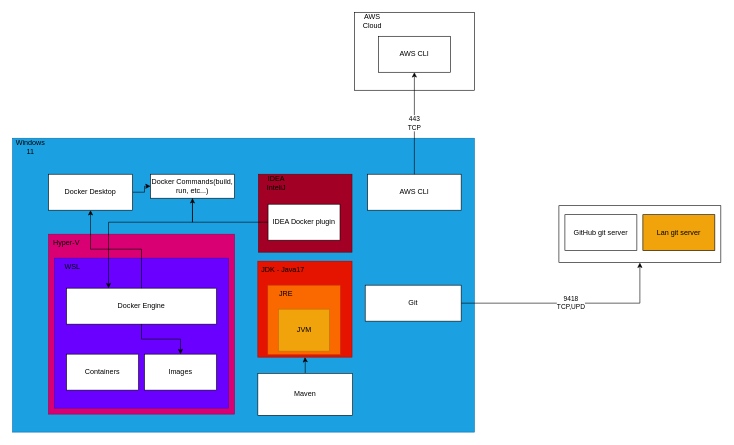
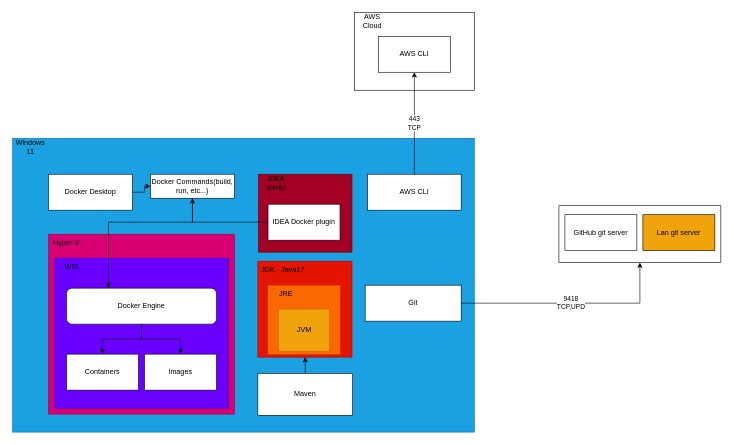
  <mxCell id="0" />
  <mxCell id="1" parent="0" />
  <mxCell id="2" value="" style="rounded=0;whiteSpace=wrap;html=1;fillColor=#1ba1e2;strokeColor=#006EAF;fontColor=#ffffff;movable=1;resizable=1;rotatable=1;deletable=1;editable=1;locked=0;connectable=1;" vertex="1" parent="1"><mxGeometry x="20" y="230" width="770" height="490" as="geometry" /></mxCell>
  <mxCell id="3" value="AWS CLI" style="rounded=0;whiteSpace=wrap;html=1;" vertex="1" parent="1"><mxGeometry x="612" y="290" width="156" height="60" as="geometry" /></mxCell>
  <mxCell id="4" style="edgeStyle=orthogonalEdgeStyle;rounded=0;orthogonalLoop=1;jettySize=auto;html=1;" edge="1" parent="1" source="5" target="11"><mxGeometry relative="1" as="geometry" /></mxCell>
  <mxCell id="5" value="Docker Desktop" style="rounded=0;whiteSpace=wrap;html=1;" vertex="1" parent="1"><mxGeometry x="80" y="290" width="140" height="60" as="geometry" /></mxCell>
  <mxCell id="6" value="9418&lt;br&gt;TCP,UPD" style="edgeStyle=orthogonalEdgeStyle;rounded=0;orthogonalLoop=1;jettySize=auto;html=1;" edge="1" parent="1" source="7" target="43"><mxGeometry relative="1" as="geometry"><mxPoint x="990" y="390" as="targetPoint" /></mxGeometry></mxCell>
  <mxCell id="7" value="Git" style="rounded=0;whiteSpace=wrap;html=1;" vertex="1" parent="1"><mxGeometry x="608" y="475" width="160" height="60" as="geometry" /></mxCell>
  <mxCell id="8" value="" style="edgeStyle=orthogonalEdgeStyle;rounded=0;orthogonalLoop=1;jettySize=auto;html=1;" edge="1" parent="1" source="9" target="37"><mxGeometry relative="1" as="geometry" /></mxCell>
  <mxCell id="9" value="Maven" style="rounded=0;whiteSpace=wrap;html=1;" vertex="1" parent="1"><mxGeometry x="429" y="622" width="158" height="70" as="geometry" /></mxCell>
  <mxCell id="10" value="Windows 11" style="text;html=1;strokeColor=none;fillColor=none;align=center;verticalAlign=middle;whiteSpace=wrap;rounded=0;" vertex="1" parent="1"><mxGeometry x="20" y="230" width="60" height="30" as="geometry" /></mxCell>
  <mxCell id="11" value="Docker Commands(build, run, etc...)" style="rounded=0;whiteSpace=wrap;html=1;" vertex="1" parent="1"><mxGeometry x="250" y="290" width="140" height="40" as="geometry" /></mxCell>
  <mxCell id="12" value="" style="group" vertex="1" connectable="0" parent="1"><mxGeometry x="430" y="290" width="156" height="130" as="geometry" /></mxCell>
  <mxCell id="13" value="" style="group" vertex="1" connectable="0" parent="12"><mxGeometry width="156" height="130" as="geometry" /></mxCell>
  <mxCell id="14" value="" style="rounded=0;whiteSpace=wrap;html=1;fillColor=#a20025;fontColor=#ffffff;strokeColor=#6F0000;" vertex="1" parent="13"><mxGeometry width="156" height="130" as="geometry" /></mxCell>
  <mxCell id="15" value="IDEA InteliJ" style="text;html=1;strokeColor=none;fillColor=none;align=center;verticalAlign=middle;whiteSpace=wrap;rounded=0;" vertex="1" parent="13"><mxGeometry width="60" height="30" as="geometry" /></mxCell>
  <mxCell id="16" value="IDEA Docker plugin" style="rounded=0;whiteSpace=wrap;html=1;" vertex="1" parent="12"><mxGeometry x="16" y="50" width="120" height="60" as="geometry" /></mxCell>
  <mxCell id="17" value="" style="group" vertex="1" connectable="0" parent="1"><mxGeometry x="80" y="390" width="310" height="300" as="geometry" /></mxCell>
  <mxCell id="18" value="" style="rounded=0;whiteSpace=wrap;html=1;fillColor=#d80073;fontColor=#ffffff;strokeColor=#A50040;" vertex="1" parent="17"><mxGeometry width="310" height="300" as="geometry" /></mxCell>
  <mxCell id="19" value="Hyper-V" style="text;html=1;strokeColor=none;fillColor=none;align=center;verticalAlign=middle;whiteSpace=wrap;rounded=0;" vertex="1" parent="17"><mxGeometry width="60" height="30" as="geometry" /></mxCell>
  <mxCell id="20" value="" style="group" vertex="1" connectable="0" parent="17"><mxGeometry x="10" y="40" width="290" height="250" as="geometry" /></mxCell>
  <mxCell id="21" value="" style="rounded=0;whiteSpace=wrap;html=1;fillColor=#6a00ff;fontColor=#ffffff;strokeColor=#3700CC;" vertex="1" parent="20"><mxGeometry width="290" height="250" as="geometry" /></mxCell>
- <mxCell id="22" value="Docker Engine" style="rounded=0;whiteSpace=wrap;html=1;" vertex="1" parent="20"><mxGeometry x="20" y="50" width="250" height="60" as="geometry" /></mxCell>
+ <mxCell id="22" value="Docker Engine" style="whiteSpace=wrap;html=1;rounded=1;" vertex="1" parent="20"><mxGeometry x="20" y="50" width="250" height="60" as="geometry" /></mxCell>
  <mxCell id="23" value="WSL" style="text;html=1;strokeColor=none;fillColor=none;align=center;verticalAlign=middle;whiteSpace=wrap;rounded=0;" vertex="1" parent="20"><mxGeometry width="60" height="30" as="geometry" /></mxCell>
  <mxCell id="24" value="Containers" style="rounded=0;whiteSpace=wrap;html=1;" vertex="1" parent="20"><mxGeometry x="20" y="160" width="120" height="60" as="geometry" /></mxCell>
- <mxCell id="25" value="" style="edgeStyle=orthogonalEdgeStyle;rounded=0;orthogonalLoop=1;jettySize=auto;html=1;" edge="1" parent="20" source="22" target="5"><mxGeometry relative="1" as="geometry" /></mxCell>
+ <mxCell id="25" value="" style="edgeStyle=orthogonalEdgeStyle;rounded=0;orthogonalLoop=1;jettySize=auto;html=1;" edge="1" parent="20" source="22" target="24"><mxGeometry relative="1" as="geometry" /></mxCell>
  <mxCell id="26" value="Images" style="rounded=0;whiteSpace=wrap;html=1;" vertex="1" parent="20"><mxGeometry x="150" y="160" width="120" height="60" as="geometry" /></mxCell>
  <mxCell id="27" style="edgeStyle=orthogonalEdgeStyle;rounded=0;orthogonalLoop=1;jettySize=auto;html=1;" edge="1" parent="20" source="22" target="26"><mxGeometry relative="1" as="geometry" /></mxCell>
  <mxCell id="28" style="edgeStyle=orthogonalEdgeStyle;rounded=0;orthogonalLoop=1;jettySize=auto;html=1;" edge="1" parent="1" source="11" target="22"><mxGeometry relative="1" as="geometry"><Array as="points"><mxPoint x="320" y="370" /><mxPoint x="180" y="370" /></Array></mxGeometry></mxCell>
  <mxCell id="29" style="edgeStyle=orthogonalEdgeStyle;rounded=0;orthogonalLoop=1;jettySize=auto;html=1;" edge="1" parent="1" source="16" target="11"><mxGeometry relative="1" as="geometry" /></mxCell>
  <mxCell id="30" value="" style="group" vertex="1" connectable="0" parent="1"><mxGeometry x="590" y="20" width="200" height="130" as="geometry" /></mxCell>
  <mxCell id="31" value="" style="group" vertex="1" connectable="0" parent="30"><mxGeometry width="200" height="130" as="geometry" /></mxCell>
  <mxCell id="32" value="" style="rounded=0;whiteSpace=wrap;html=1;" vertex="1" parent="31"><mxGeometry width="200" height="130" as="geometry" /></mxCell>
  <mxCell id="33" value="AWS Cloud" style="text;html=1;strokeColor=none;fillColor=none;align=center;verticalAlign=middle;whiteSpace=wrap;rounded=0;" vertex="1" parent="31"><mxGeometry width="60" height="30" as="geometry" /></mxCell>
  <mxCell id="34" value="AWS CLI" style="rounded=0;whiteSpace=wrap;html=1;" vertex="1" parent="31"><mxGeometry x="40" y="40" width="120" height="60" as="geometry" /></mxCell>
  <mxCell id="35" value="443&lt;br&gt;TCP" style="edgeStyle=orthogonalEdgeStyle;rounded=0;orthogonalLoop=1;jettySize=auto;html=1;" edge="1" parent="1" source="3" target="34"><mxGeometry relative="1" as="geometry"><mxPoint x="940" y="100" as="targetPoint" /></mxGeometry></mxCell>
  <mxCell id="36" value="" style="group" vertex="1" connectable="0" parent="1"><mxGeometry x="426" y="435" width="164" height="160" as="geometry" /></mxCell>
  <mxCell id="37" value="" style="rounded=0;whiteSpace=wrap;html=1;fillColor=#e51400;fontColor=#ffffff;strokeColor=#B20000;" vertex="1" parent="36"><mxGeometry x="3" width="157" height="160" as="geometry" /></mxCell>
  <mxCell id="38" value="JDK - Java17" style="text;html=1;strokeColor=none;fillColor=none;align=center;verticalAlign=middle;whiteSpace=wrap;rounded=0;" vertex="1" parent="36"><mxGeometry width="90" height="30" as="geometry" /></mxCell>
  <mxCell id="39" value="" style="rounded=0;whiteSpace=wrap;html=1;fillColor=#fa6800;fontColor=#000000;strokeColor=#C73500;" vertex="1" parent="36"><mxGeometry x="19.5" y="40" width="121" height="116" as="geometry" /></mxCell>
  <mxCell id="40" value="JRE" style="text;html=1;strokeColor=none;fillColor=none;align=center;verticalAlign=middle;whiteSpace=wrap;rounded=0;" vertex="1" parent="36"><mxGeometry x="19.5" y="40" width="60" height="30" as="geometry" /></mxCell>
  <mxCell id="41" value="JVM" style="rounded=0;whiteSpace=wrap;html=1;fillColor=#f0a30a;fontColor=#000000;strokeColor=#BD7000;" vertex="1" parent="36"><mxGeometry x="37.5" y="80" width="85" height="70" as="geometry" /></mxCell>
  <mxCell id="42" value="" style="group" vertex="1" connectable="0" parent="1"><mxGeometry x="931" y="342.5" width="270" height="95" as="geometry" /></mxCell>
  <mxCell id="43" value="" style="rounded=0;whiteSpace=wrap;html=1;" vertex="1" parent="42"><mxGeometry width="270" height="95" as="geometry" /></mxCell>
  <mxCell id="44" value="GitHub git server" style="rounded=0;whiteSpace=wrap;html=1;" vertex="1" parent="42"><mxGeometry x="10" y="15" width="120" height="60" as="geometry" /></mxCell>
  <mxCell id="45" value="Lan git server" style="rounded=0;whiteSpace=wrap;html=1;fillColor=#f0a30a;" vertex="1" parent="42"><mxGeometry x="140" y="15" width="120" height="60" as="geometry" /></mxCell>
